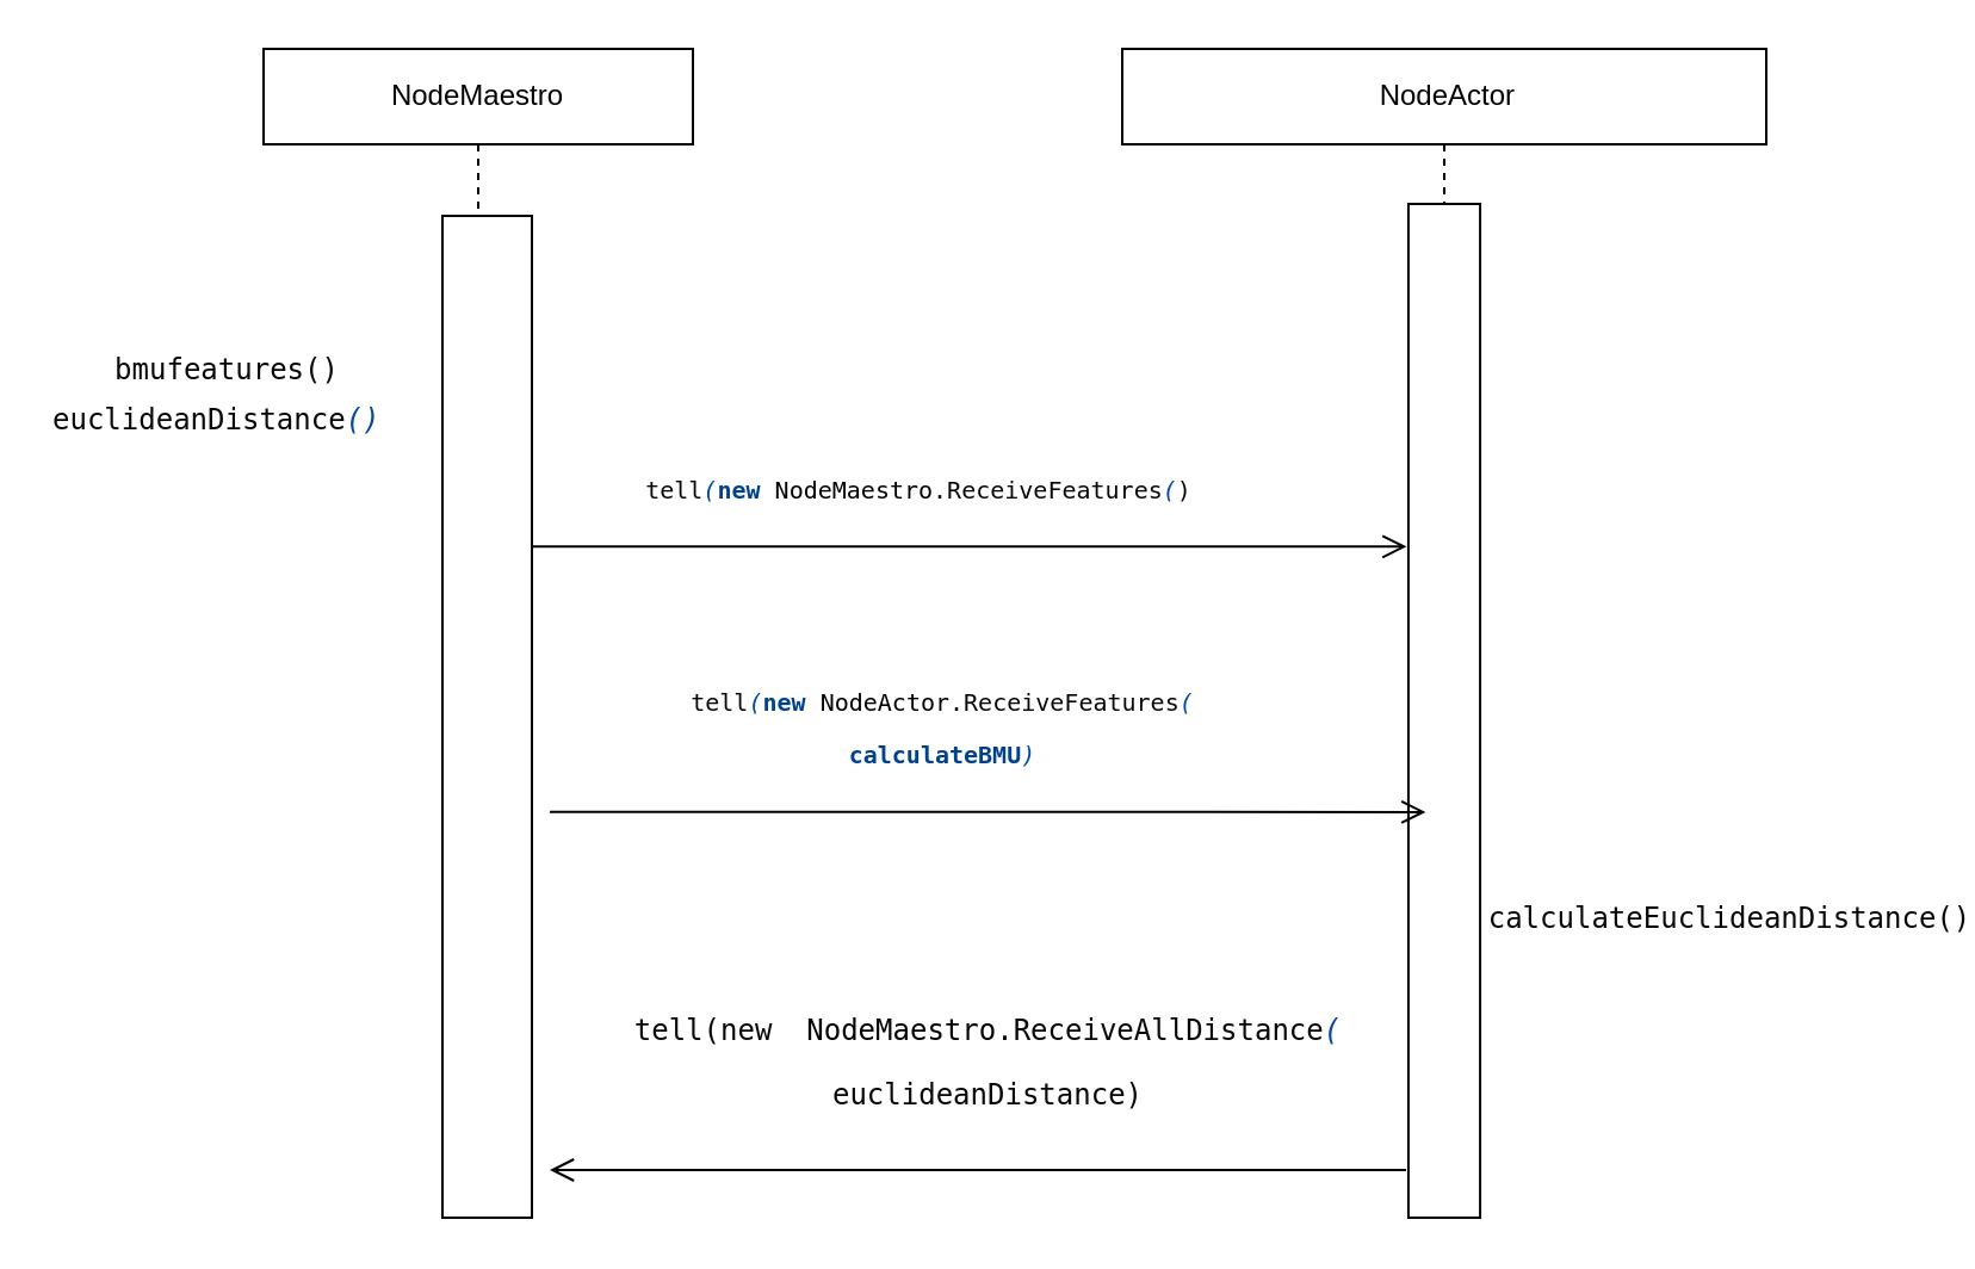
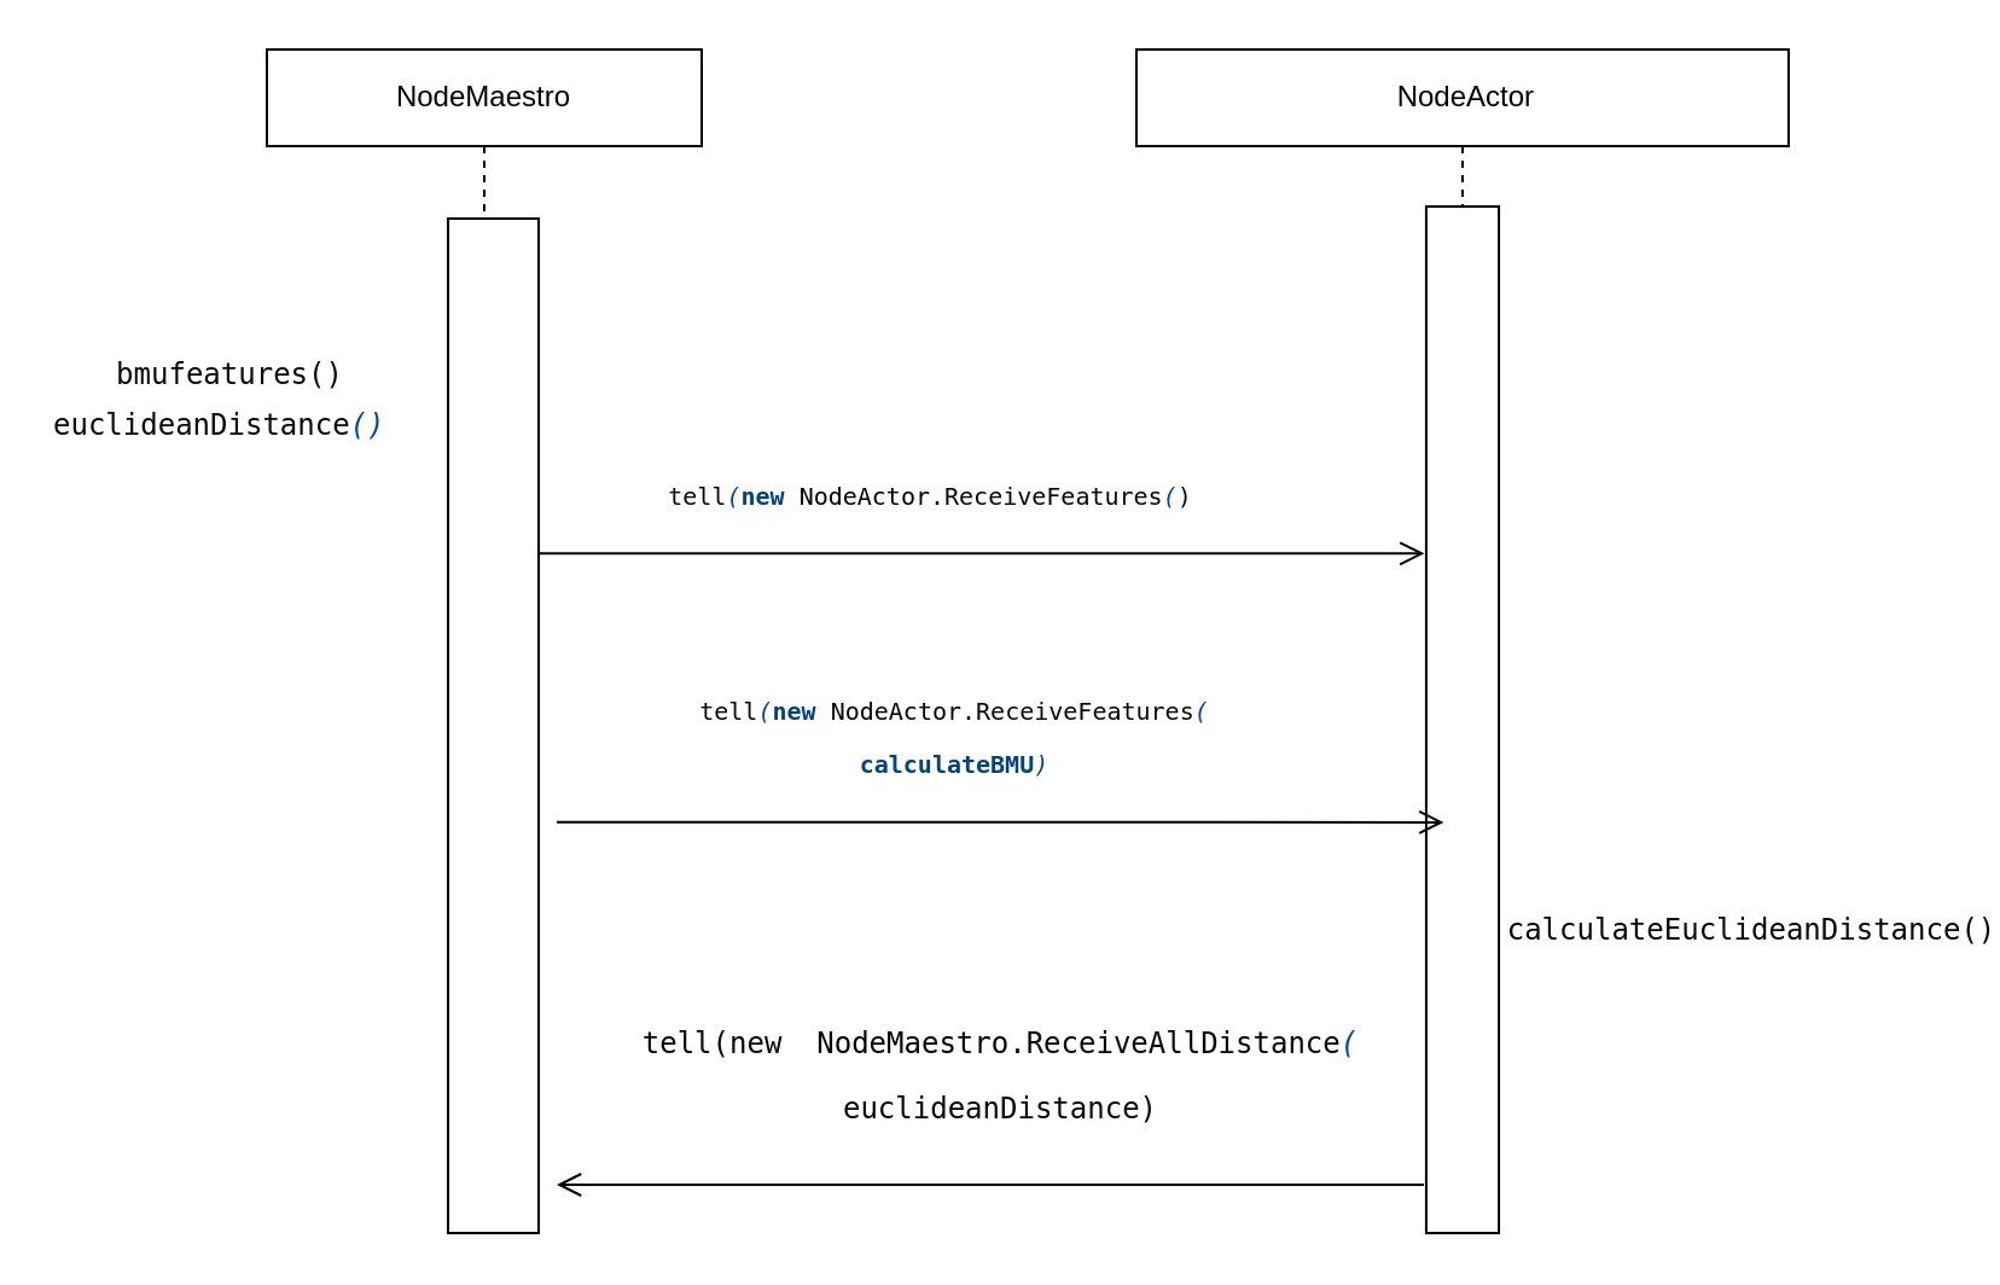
  <mxCell id="0" />
  <mxCell id="1" parent="0" />
  <mxCell id="2" value="NodeMaestro" style="shape=umlLifeline;perimeter=lifelinePerimeter;whiteSpace=wrap;html=1;container=1;collapsible=0;recursiveResize=0;outlineConnect=0;" vertex="1" parent="1"><mxGeometry x="110" y="20" width="180" height="490" as="geometry" /></mxCell>
  <mxCell id="3" value="" style="rounded=0;whiteSpace=wrap;html=1;" vertex="1" parent="2"><mxGeometry x="75" y="70" width="37.5" height="420" as="geometry" /></mxCell>
  <mxCell id="4" value="&lt;pre style=&quot;background-color: #ffffff ; color: #080808 ; font-family: &amp;#34;droid sans mono dotted&amp;#34; , monospace ; font-size: 10 5pt&quot;&gt;euclideanDistance&lt;span style=&quot;color: #004b9f ; font-style: italic&quot;&gt;()&lt;/span&gt;&lt;/pre&gt;" style="text;whiteSpace=wrap;html=1;" vertex="1" parent="2"><mxGeometry x="-90" y="130" width="180" height="50" as="geometry" /></mxCell>
  <mxCell id="5" value="&amp;nbsp;NodeActor" style="shape=umlLifeline;perimeter=lifelinePerimeter;whiteSpace=wrap;html=1;container=1;collapsible=0;recursiveResize=0;outlineConnect=0;" vertex="1" parent="1"><mxGeometry x="470" y="20" width="270" height="490" as="geometry" /></mxCell>
  <mxCell id="6" value="" style="rounded=0;whiteSpace=wrap;html=1;" vertex="1" parent="5"><mxGeometry x="119.96" y="65" width="30.08" height="425" as="geometry" /></mxCell>
  <mxCell id="7" value="&lt;pre style=&quot;background-color: #ffffff ; color: #080808 ; font-family: &amp;#34;jetbrains mono&amp;#34; , monospace ; font-size: 9 8pt&quot;&gt;calculateEuclideanDistance()&lt;/pre&gt;" style="text;html=1;strokeColor=none;fillColor=none;align=center;verticalAlign=middle;whiteSpace=wrap;rounded=0;" vertex="1" parent="5"><mxGeometry x="210" y="350" width="90" height="30" as="geometry" /></mxCell>
  <mxCell id="8" value="" style="edgeStyle=orthogonalEdgeStyle;html=1;verticalAlign=bottom;endArrow=open;endSize=8;strokeColor=#000000;rounded=0;entryX=-0.025;entryY=0.338;entryDx=0;entryDy=0;entryPerimeter=0;exitX=0.987;exitY=0.33;exitDx=0;exitDy=0;exitPerimeter=0;" edge="1" parent="5"><mxGeometry relative="1" as="geometry"><mxPoint x="127.198" y="319.95" as="targetPoint" /><mxPoint x="-239.997" y="319.9" as="sourcePoint" /><Array as="points"><mxPoint x="30" y="320" /><mxPoint x="30" y="320" /></Array></mxGeometry></mxCell>
  <mxCell id="9" value="" style="edgeStyle=orthogonalEdgeStyle;html=1;verticalAlign=bottom;endArrow=open;endSize=8;strokeColor=#000000;rounded=0;entryX=-0.025;entryY=0.338;entryDx=0;entryDy=0;entryPerimeter=0;exitX=0.987;exitY=0.33;exitDx=0;exitDy=0;exitPerimeter=0;" edge="1" parent="1" source="3" target="6"><mxGeometry relative="1" as="geometry"><mxPoint x="570" y="230" as="targetPoint" /><mxPoint x="230" y="230" as="sourcePoint" /><Array as="points" /></mxGeometry></mxCell>
  <mxCell id="10" style="edgeStyle=orthogonalEdgeStyle;rounded=0;orthogonalLoop=1;jettySize=auto;html=1;exitX=0.5;exitY=1;exitDx=0;exitDy=0;fontSize=10;" edge="1" parent="1"><mxGeometry relative="1" as="geometry"><mxPoint x="385" y="505" as="sourcePoint" /><mxPoint x="385" y="505" as="targetPoint" /></mxGeometry></mxCell>
- <mxCell id="11" value="&lt;pre style=&quot;background-color: rgb(255 , 255 , 255) ; color: rgb(8 , 8 , 8) ; font-family: &amp;#34;droid sans mono dotted&amp;#34; , monospace ; font-size: 10px&quot;&gt;tell&lt;span style=&quot;color: #004b9f ; font-style: italic&quot;&gt;(&lt;/span&gt;&lt;span style=&quot;color: #00428c ; font-weight: bold&quot;&gt;new &lt;/span&gt;&lt;span style=&quot;color: #000000&quot;&gt;NodeMaestro&lt;/span&gt;.ReceiveFeatures&lt;span style=&quot;color: #004b9f ; font-style: italic&quot;&gt;(&lt;/span&gt;)&lt;/pre&gt;" style="text;html=1;strokeColor=none;fillColor=none;align=center;verticalAlign=middle;whiteSpace=wrap;rounded=0;" vertex="1" parent="1"><mxGeometry x="100" y="190" width="570" height="30" as="geometry" /></mxCell>
+ <mxCell id="11" value="&lt;pre style=&quot;background-color: rgb(255 , 255 , 255) ; color: rgb(8 , 8 , 8) ; font-family: &amp;#34;droid sans mono dotted&amp;#34; , monospace ; font-size: 10px&quot;&gt;tell&lt;span style=&quot;color: #004b9f ; font-style: italic&quot;&gt;(&lt;/span&gt;&lt;span style=&quot;color: #00428c ; font-weight: bold&quot;&gt;new &lt;/span&gt;&lt;span style=&quot;color: #000000&quot;&gt;NodeActor&lt;/span&gt;.ReceiveFeatures&lt;span style=&quot;color: #004b9f ; font-style: italic&quot;&gt;(&lt;/span&gt;)&lt;/pre&gt;" style="text;html=1;strokeColor=none;fillColor=none;align=center;verticalAlign=middle;whiteSpace=wrap;rounded=0;" vertex="1" parent="1"><mxGeometry x="100" y="190" width="570" height="30" as="geometry" /></mxCell>
  <mxCell id="12" value="&lt;pre style=&quot;background-color: #ffffff ; color: #080808 ; font-family: &amp;#34;jetbrains mono&amp;#34; , monospace ; font-size: 9 8pt&quot;&gt;bmufeatures()&lt;/pre&gt;" style="text;html=1;strokeColor=none;fillColor=none;align=center;verticalAlign=middle;whiteSpace=wrap;rounded=0;" vertex="1" parent="1"><mxGeometry x="50" y="140" width="90" height="30" as="geometry" /></mxCell>
  <mxCell id="13" value="&lt;pre style=&quot;background-color: rgb(255 , 255 , 255) ; color: rgb(8 , 8 , 8) ; font-family: &amp;#34;droid sans mono dotted&amp;#34; , monospace ; font-size: 10px&quot;&gt;tell&lt;span style=&quot;color: #004b9f ; font-style: italic&quot;&gt;(&lt;/span&gt;&lt;span style=&quot;color: #00428c ; font-weight: bold&quot;&gt;new &lt;/span&gt;&lt;span style=&quot;color: #000000&quot;&gt;NodeActor&lt;/span&gt;.ReceiveFeatures&lt;span style=&quot;color: #004b9f ; font-style: italic&quot;&gt;(&lt;/span&gt;&lt;/pre&gt;&lt;pre style=&quot;background-color: rgb(255 , 255 , 255) ; font-family: &amp;#34;droid sans mono dotted&amp;#34; , monospace ; font-size: 10px&quot;&gt;&lt;font color=&quot;#00428c&quot;&gt;&lt;b&gt;calculateBMU&lt;/b&gt;&lt;/font&gt;&lt;span style=&quot;color: rgb(8 , 8 , 8)&quot;&gt;&lt;span style=&quot;color: #004b9f ; font-style: italic&quot;&gt;)&lt;/span&gt;&lt;/span&gt;&lt;/pre&gt;" style="text;html=1;strokeColor=none;fillColor=none;align=center;verticalAlign=middle;whiteSpace=wrap;rounded=0;" vertex="1" parent="1"><mxGeometry x="110" y="290" width="570" height="30" as="geometry" /></mxCell>
  <mxCell id="14" value="" style="edgeStyle=orthogonalEdgeStyle;html=1;verticalAlign=bottom;endArrow=open;endSize=8;strokeColor=#000000;rounded=0;entryX=1.196;entryY=0.574;entryDx=0;entryDy=0;entryPerimeter=0;" edge="1" parent="1"><mxGeometry relative="1" as="geometry"><mxPoint x="230" y="490" as="targetPoint" /><mxPoint x="589" y="490" as="sourcePoint" /><Array as="points"><mxPoint x="580" y="490" /><mxPoint x="580" y="490" /></Array></mxGeometry></mxCell>
  <mxCell id="15" value="&lt;pre style=&quot;background-color: #ffffff ; color: #080808 ; font-family: &amp;#34;jetbrains mono&amp;#34; , monospace ; font-size: 9 8pt&quot;&gt;tell(&lt;span style=&quot;white-space: normal&quot;&gt;new&amp;nbsp;&amp;nbsp;&lt;/span&gt;&lt;span style=&quot;white-space: normal ; font-family: &amp;#34;droid sans mono dotted&amp;#34; , monospace ; color: rgb(0 , 0 , 0)&quot;&gt;NodeMaestro&lt;/span&gt;&lt;span style=&quot;white-space: normal ; font-family: &amp;#34;droid sans mono dotted&amp;#34; , monospace&quot;&gt;.ReceiveAllDistance&lt;/span&gt;&lt;span style=&quot;white-space: normal ; font-family: &amp;#34;droid sans mono dotted&amp;#34; , monospace ; color: rgb(0 , 75 , 159) ; font-style: italic&quot;&gt;(&lt;/span&gt;&lt;/pre&gt;&lt;pre style=&quot;background-color: #ffffff ; color: #080808 ; font-family: &amp;#34;jetbrains mono&amp;#34; , monospace ; font-size: 9 8pt&quot;&gt;&lt;span style=&quot;white-space: normal ; font-family: &amp;#34;droid sans mono dotted&amp;#34; , monospace&quot;&gt;euclideanDistance&lt;/span&gt;&lt;span style=&quot;white-space: normal&quot;&gt;)&lt;/span&gt;&lt;/pre&gt;" style="text;html=1;strokeColor=none;fillColor=none;align=center;verticalAlign=middle;whiteSpace=wrap;rounded=0;" vertex="1" parent="1"><mxGeometry x="284" y="430" width="260" height="30" as="geometry" /></mxCell>
